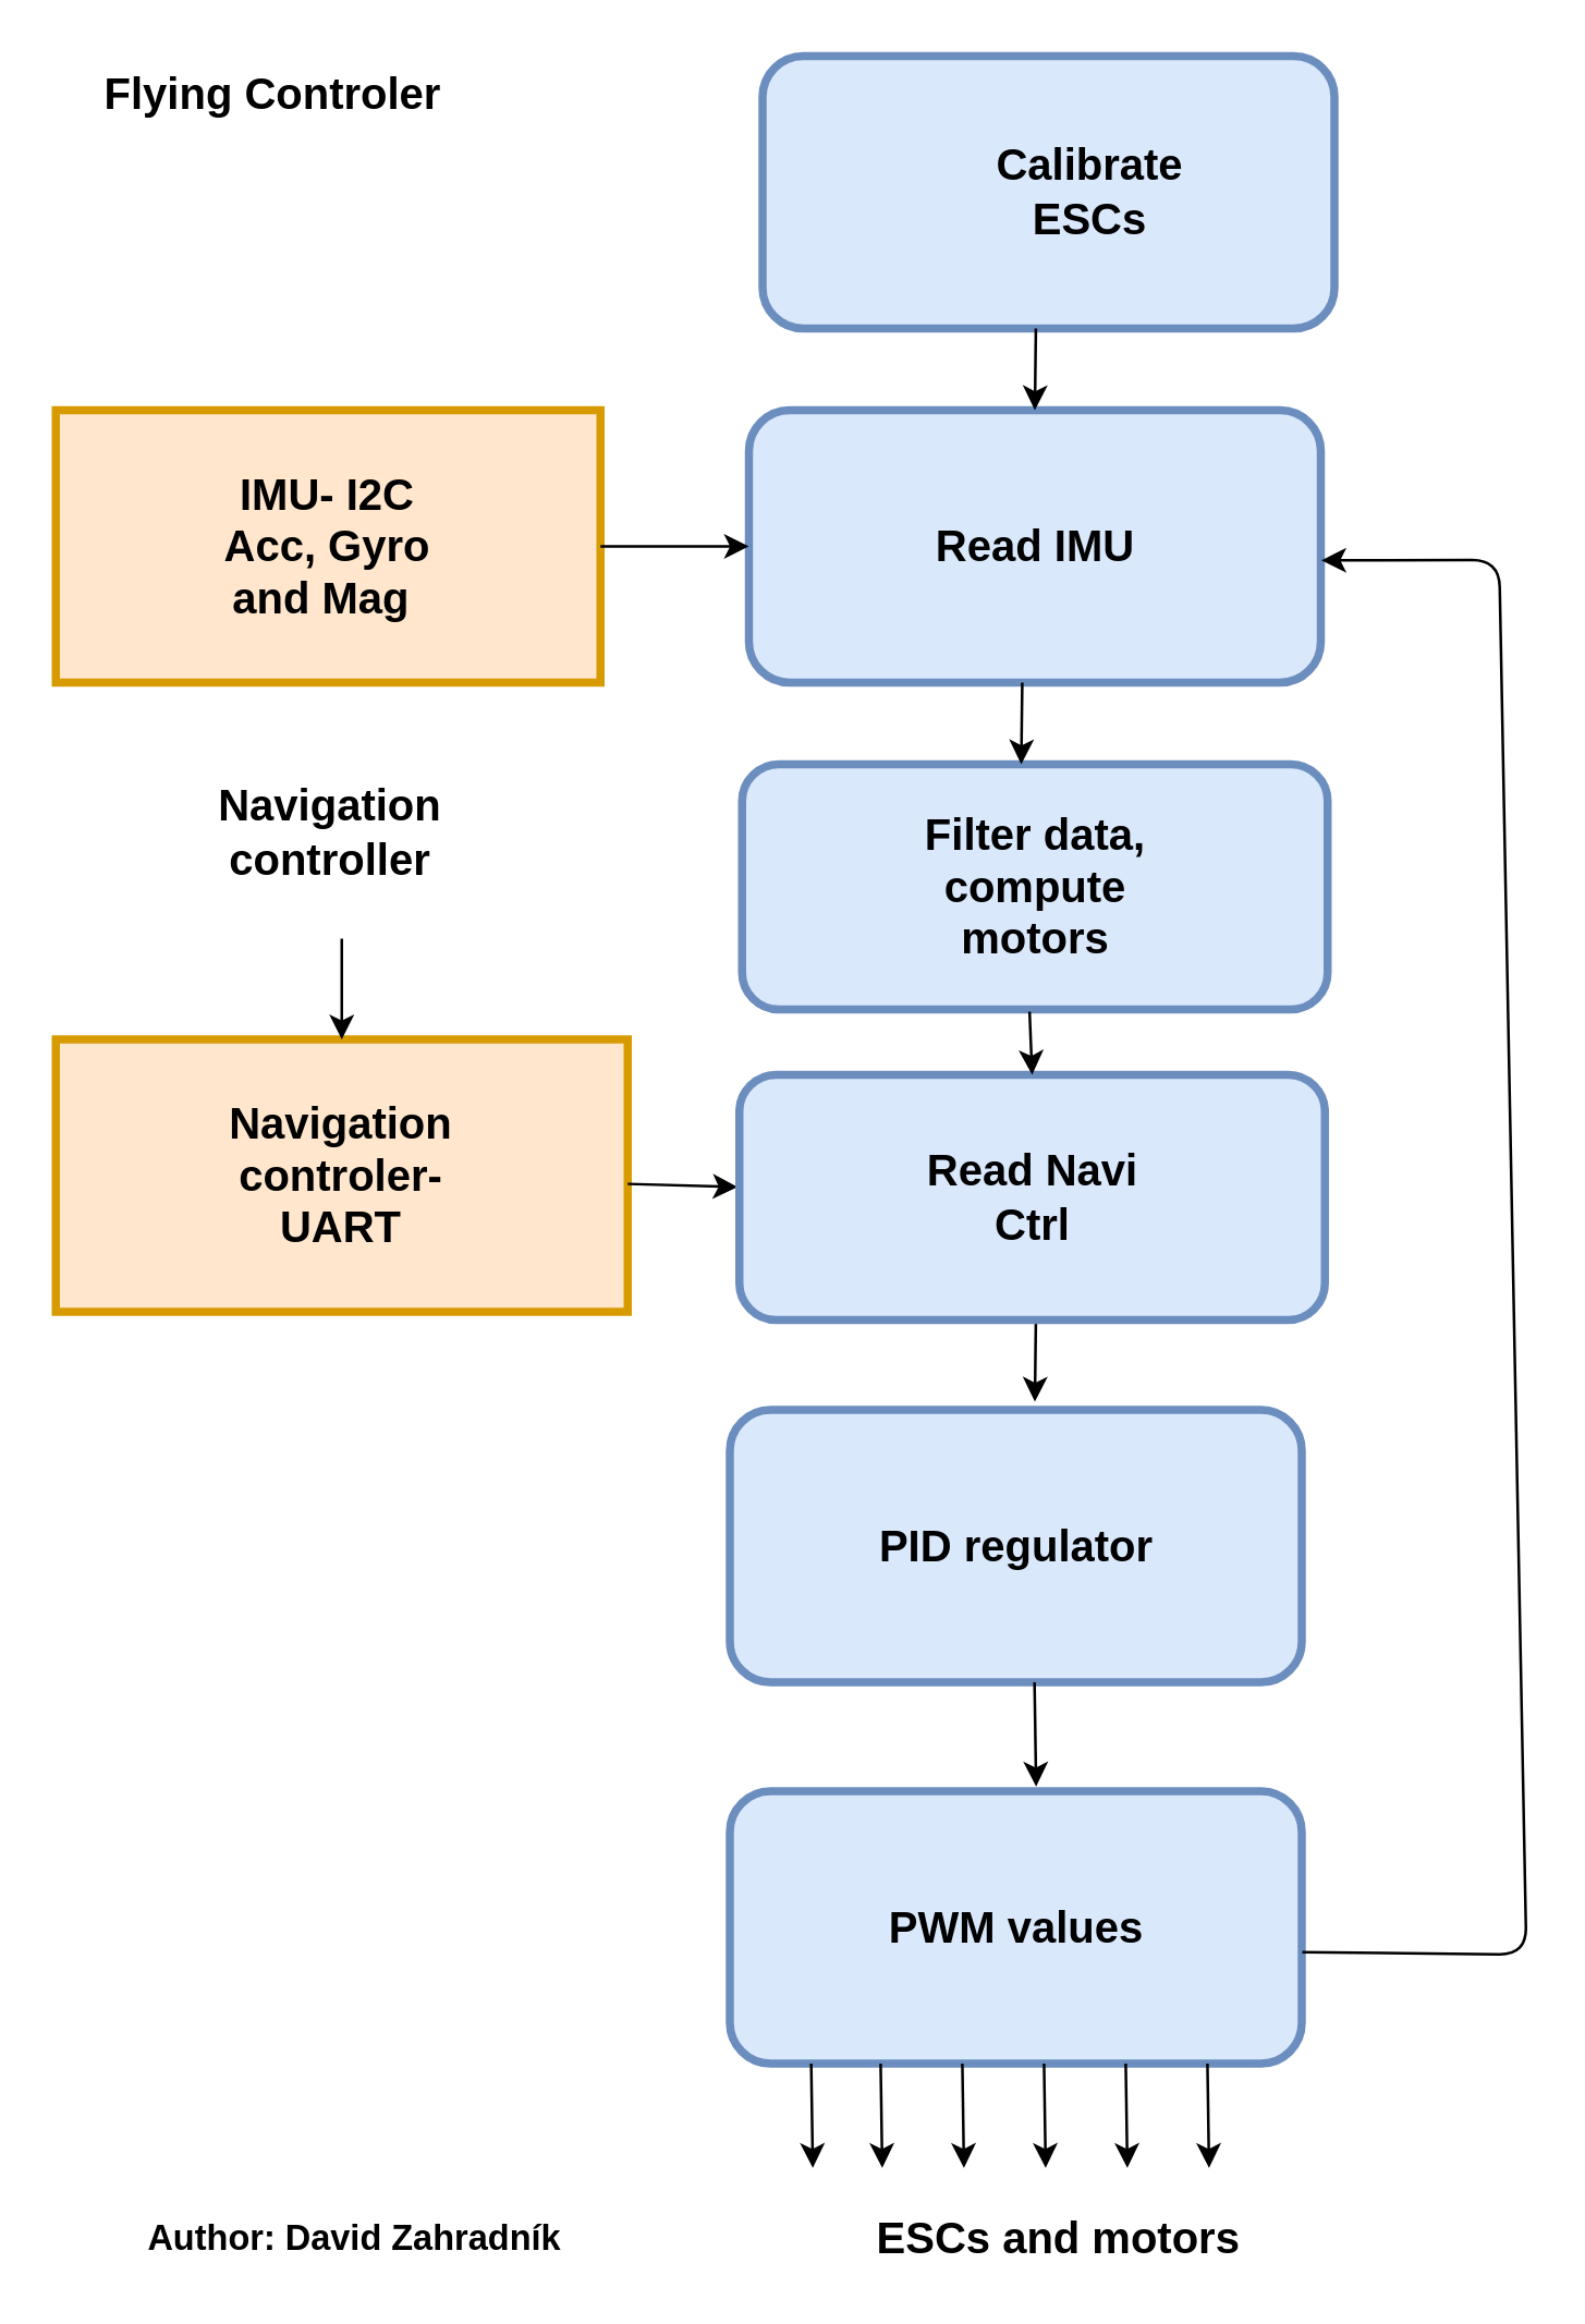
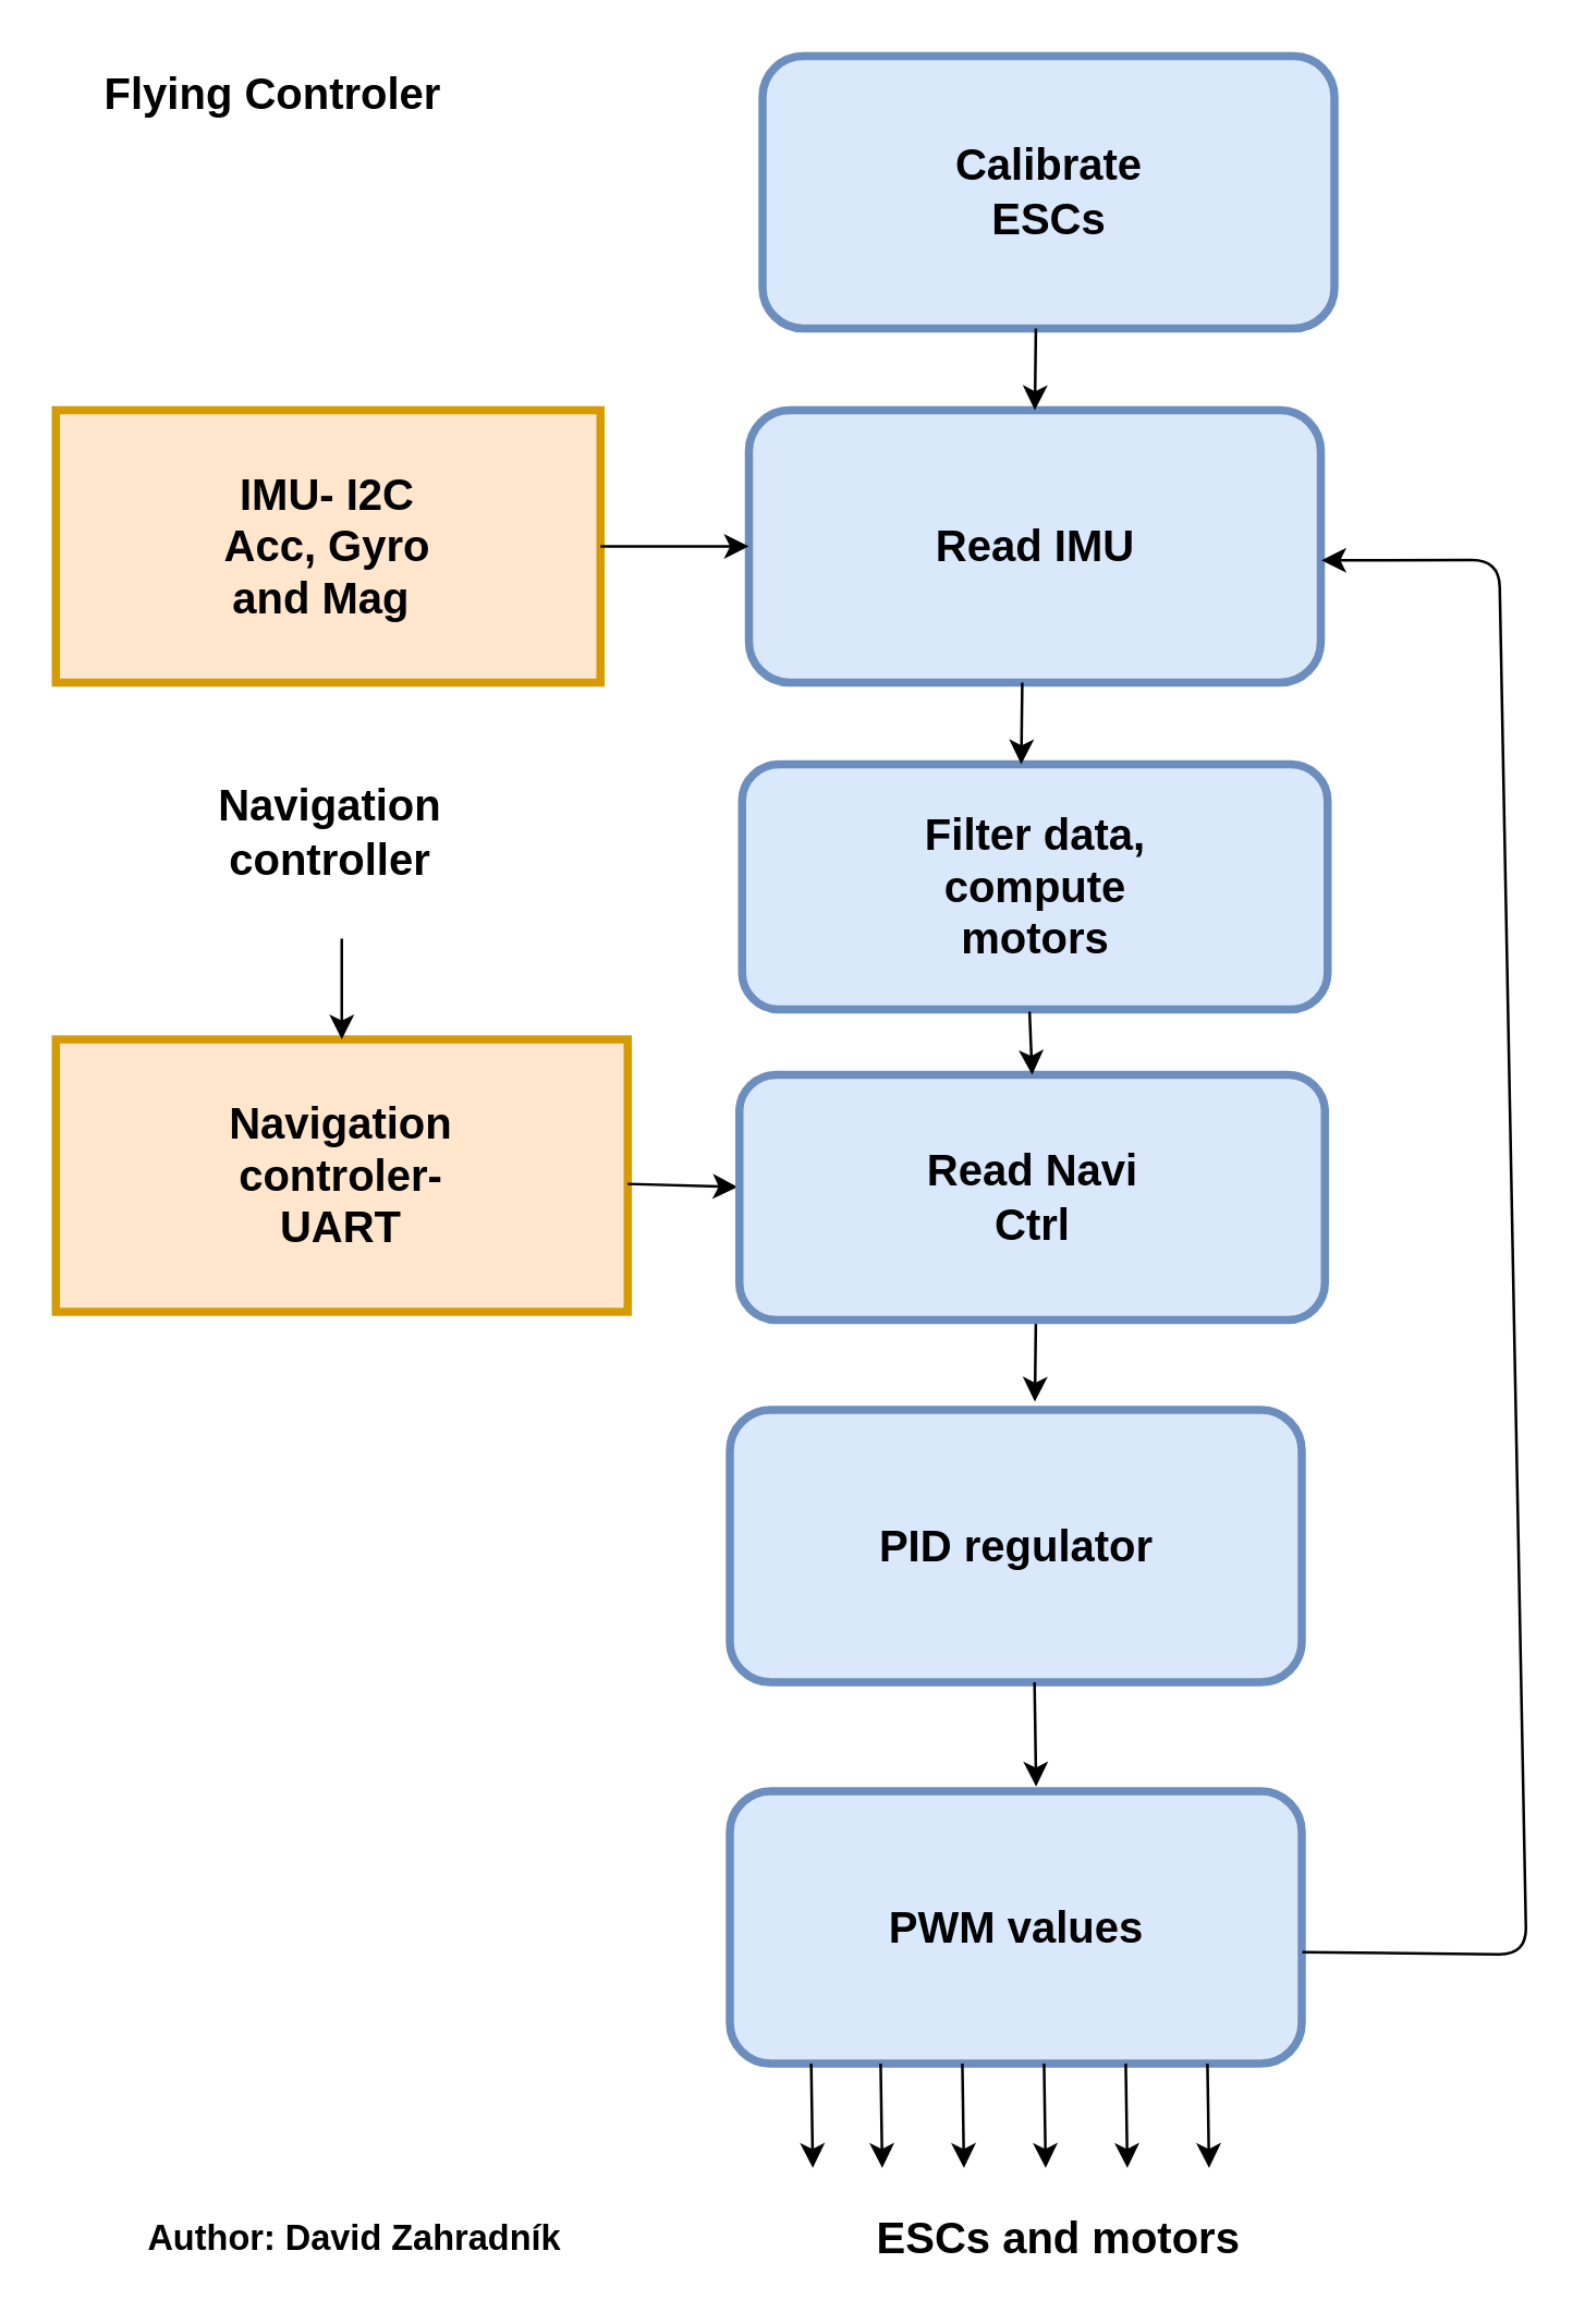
  <mxCell id="0" />
  <mxCell id="1" parent="0" />
  <mxCell id="2" value="Flying Controler" style="text;html=1;strokeColor=none;fillColor=none;align=center;verticalAlign=middle;whiteSpace=wrap;rounded=0;strokeWidth=3;fontSize=16;fontStyle=1" parent="1" vertex="1"><mxGeometry x="20" y="24" width="160" height="20" as="geometry" /></mxCell>
  <mxCell id="3" value="" style="rounded=1;whiteSpace=wrap;html=1;strokeWidth=3;fontSize=16;fillColor=#dae8fc;strokeColor=#6c8ebf;fontStyle=1" parent="1" vertex="1"><mxGeometry x="274.5" y="150" width="210" height="100" as="geometry" /></mxCell>
  <mxCell id="4" value="" style="rounded=0;whiteSpace=wrap;html=1;strokeWidth=3;fontSize=16;fillColor=#ffe6cc;strokeColor=#d79b00;fontStyle=1" parent="1" vertex="1"><mxGeometry x="20" y="381" width="210" height="100" as="geometry" /></mxCell>
  <mxCell id="5" value="&lt;span style=&quot;font-size: 16px;&quot;&gt;Navigation controler-&lt;br style=&quot;font-size: 16px;&quot;&gt;UART&lt;/span&gt;" style="text;html=1;strokeColor=none;fillColor=none;align=center;verticalAlign=middle;whiteSpace=wrap;rounded=0;fontSize=16;fontStyle=1" parent="1" vertex="1"><mxGeometry x="70" y="421" width="110" height="20" as="geometry" /></mxCell>
  <mxCell id="6" value="" style="rounded=0;whiteSpace=wrap;html=1;strokeWidth=3;fontSize=16;fillColor=#ffe6cc;strokeColor=#d79b00;fontStyle=1" parent="1" vertex="1"><mxGeometry x="20" y="150" width="200" height="100" as="geometry" /></mxCell>
  <mxCell id="7" value="&lt;span style=&quot;font-size: 16px;&quot;&gt;IMU- I2C&lt;/span&gt;&lt;br style=&quot;font-size: 16px;&quot;&gt;Acc, Gyro and Mag&amp;nbsp;&lt;br style=&quot;font-size: 16px;&quot;&gt;" style="text;html=1;strokeColor=none;fillColor=none;align=center;verticalAlign=middle;whiteSpace=wrap;rounded=0;fontSize=16;fontStyle=1" parent="1" vertex="1"><mxGeometry x="64.5" y="190" width="110" height="20" as="geometry" /></mxCell>
  <mxCell id="8" value="&lt;span style=&quot;font-size: 16px;&quot;&gt;Read IMU&lt;/span&gt;&lt;br style=&quot;font-size: 16px;&quot;&gt;" style="text;html=1;strokeColor=none;fillColor=none;align=center;verticalAlign=middle;whiteSpace=wrap;rounded=0;fontSize=16;fontStyle=1" parent="1" vertex="1"><mxGeometry x="324.5" y="190" width="110" height="20" as="geometry" /></mxCell>
  <mxCell id="9" value="" style="rounded=1;whiteSpace=wrap;html=1;strokeWidth=3;fontSize=16;fillColor=#dae8fc;strokeColor=#6c8ebf;fontStyle=1" parent="1" vertex="1"><mxGeometry x="272" y="280" width="215" height="90" as="geometry" /></mxCell>
  <mxCell id="10" value="&lt;span style=&quot;font-size: 16px;&quot;&gt;Filter data,&lt;br style=&quot;font-size: 16px;&quot;&gt;compute motors&lt;br style=&quot;font-size: 16px;&quot;&gt;&lt;/span&gt;" style="text;html=1;strokeColor=none;fillColor=none;align=center;verticalAlign=middle;whiteSpace=wrap;rounded=0;fontSize=16;fontStyle=1" parent="1" vertex="1"><mxGeometry x="324.5" y="315" width="110" height="20" as="geometry" /></mxCell>
  <mxCell id="11" value="&lt;span style=&quot;font-size: 16px;&quot;&gt;PID regulator&lt;/span&gt;" style="rounded=1;whiteSpace=wrap;html=1;strokeWidth=3;fontSize=16;fillColor=#dae8fc;strokeColor=#6c8ebf;fontStyle=1" parent="1" vertex="1"><mxGeometry x="267.5" y="517" width="210" height="100" as="geometry" /></mxCell>
  <mxCell id="12" value="&lt;span style=&quot;font-size: 16px;&quot;&gt;PWM values&lt;/span&gt;" style="rounded=1;whiteSpace=wrap;html=1;strokeWidth=3;fontSize=16;fillColor=#dae8fc;strokeColor=#6c8ebf;fontStyle=1" parent="1" vertex="1"><mxGeometry x="267.5" y="657" width="210" height="100" as="geometry" /></mxCell>
  <mxCell id="13" value="" style="endArrow=classic;html=1;fontSize=16;entryX=-0.003;entryY=0.458;entryDx=0;entryDy=0;fontStyle=1;entryPerimeter=0;" parent="1" source="4" target="30" edge="1"><mxGeometry width="50" height="50" relative="1" as="geometry"><mxPoint x="509" y="441.271" as="sourcePoint" /><mxPoint x="446" y="450.5" as="targetPoint" /><Array as="points" /></mxGeometry></mxCell>
  <mxCell id="14" value="" style="endArrow=classic;html=1;fontSize=16;entryX=0.5;entryY=0;entryDx=0;entryDy=0;fontStyle=1" parent="1" target="4" edge="1"><mxGeometry width="50" height="50" relative="1" as="geometry"><mxPoint x="125" y="344" as="sourcePoint" /><mxPoint x="124.209" y="374.279" as="targetPoint" /></mxGeometry></mxCell>
  <mxCell id="15" value="" style="endArrow=classic;html=1;fontSize=16;fontStyle=1" parent="1" edge="1"><mxGeometry width="50" height="50" relative="1" as="geometry"><mxPoint x="374.87" y="250" as="sourcePoint" /><mxPoint x="374.5" y="280" as="targetPoint" /></mxGeometry></mxCell>
  <mxCell id="16" value="" style="endArrow=classic;html=1;fontSize=16;fontStyle=1" parent="1" edge="1"><mxGeometry width="50" height="50" relative="1" as="geometry"><mxPoint x="379.87" y="484" as="sourcePoint" /><mxPoint x="379.5" y="514" as="targetPoint" /></mxGeometry></mxCell>
  <mxCell id="17" value="" style="endArrow=classic;html=1;fontSize=16;entryX=0.48;entryY=-0.017;entryDx=0;entryDy=0;entryPerimeter=0;fontStyle=1" parent="1" edge="1"><mxGeometry width="50" height="50" relative="1" as="geometry"><mxPoint x="379.37" y="617" as="sourcePoint" /><mxPoint x="379.952" y="655.286" as="targetPoint" /></mxGeometry></mxCell>
  <mxCell id="18" value="" style="endArrow=classic;html=1;fontSize=16;entryX=0.48;entryY=-0.017;entryDx=0;entryDy=0;entryPerimeter=0;fontStyle=1" parent="1" edge="1"><mxGeometry width="50" height="50" relative="1" as="geometry"><mxPoint x="352.87" y="757" as="sourcePoint" /><mxPoint x="353.452" y="795.286" as="targetPoint" /></mxGeometry></mxCell>
  <mxCell id="19" value="" style="endArrow=classic;html=1;fontSize=16;entryX=0.48;entryY=-0.017;entryDx=0;entryDy=0;entryPerimeter=0;fontStyle=1" parent="1" edge="1"><mxGeometry width="50" height="50" relative="1" as="geometry"><mxPoint x="382.87" y="757" as="sourcePoint" /><mxPoint x="383.452" y="795.286" as="targetPoint" /></mxGeometry></mxCell>
  <mxCell id="20" value="" style="endArrow=classic;html=1;fontSize=16;entryX=0.48;entryY=-0.017;entryDx=0;entryDy=0;entryPerimeter=0;fontStyle=1" parent="1" edge="1"><mxGeometry width="50" height="50" relative="1" as="geometry"><mxPoint x="322.87" y="757" as="sourcePoint" /><mxPoint x="323.452" y="795.286" as="targetPoint" /></mxGeometry></mxCell>
  <mxCell id="21" value="" style="endArrow=classic;html=1;fontSize=16;entryX=0.48;entryY=-0.017;entryDx=0;entryDy=0;entryPerimeter=0;fontStyle=1" parent="1" edge="1"><mxGeometry width="50" height="50" relative="1" as="geometry"><mxPoint x="412.87" y="757" as="sourcePoint" /><mxPoint x="413.452" y="795.286" as="targetPoint" /></mxGeometry></mxCell>
  <mxCell id="22" value="" style="endArrow=classic;html=1;fontSize=16;entryX=0.48;entryY=-0.017;entryDx=0;entryDy=0;entryPerimeter=0;fontStyle=1" parent="1" edge="1"><mxGeometry width="50" height="50" relative="1" as="geometry"><mxPoint x="297.37" y="757" as="sourcePoint" /><mxPoint x="297.952" y="795.286" as="targetPoint" /></mxGeometry></mxCell>
  <mxCell id="23" value="" style="endArrow=classic;html=1;fontSize=16;entryX=0.48;entryY=-0.017;entryDx=0;entryDy=0;entryPerimeter=0;fontStyle=1" parent="1" edge="1"><mxGeometry width="50" height="50" relative="1" as="geometry"><mxPoint x="442.87" y="757" as="sourcePoint" /><mxPoint x="443.452" y="795.286" as="targetPoint" /></mxGeometry></mxCell>
  <mxCell id="24" value="" style="endArrow=classic;html=1;fontSize=16;entryX=0;entryY=0.5;entryDx=0;entryDy=0;exitX=1;exitY=0.5;exitDx=0;exitDy=0;fontStyle=1" parent="1" source="6" target="3" edge="1"><mxGeometry width="50" height="50" relative="1" as="geometry"><mxPoint x="384.049" y="130" as="sourcePoint" /><mxPoint x="383.786" y="159.238" as="targetPoint" /></mxGeometry></mxCell>
  <mxCell id="25" value="ESCs and motors" style="text;html=1;strokeColor=none;fillColor=none;align=center;verticalAlign=middle;whiteSpace=wrap;rounded=0;fontSize=16;fontStyle=1" parent="1" vertex="1"><mxGeometry x="270" y="811" width="237" height="20" as="geometry" /></mxCell>
  <mxCell id="26" value="" style="rounded=1;whiteSpace=wrap;html=1;strokeWidth=3;fontSize=16;fillColor=#dae8fc;strokeColor=#6c8ebf;fontStyle=1" parent="1" vertex="1"><mxGeometry x="279.5" y="20" width="210" height="100" as="geometry" /></mxCell>
- <mxCell id="27" value="&lt;span style=&quot;font-size: 16px;&quot;&gt;Calibrate ESCs&lt;/span&gt;&lt;br style=&quot;font-size: 16px;&quot;&gt;" style="text;html=1;strokeColor=none;fillColor=none;align=center;verticalAlign=middle;whiteSpace=wrap;rounded=0;fontSize=16;fontStyle=1" parent="1" vertex="1"><mxGeometry x="344.5" y="60" width="110" height="20" as="geometry" /></mxCell>
+ <mxCell id="27" value="&lt;span style=&quot;font-size: 16px;&quot;&gt;Calibrate ESCs&lt;/span&gt;&lt;br style=&quot;font-size: 16px;&quot;&gt;" style="text;html=1;strokeColor=none;fillColor=none;align=center;verticalAlign=middle;whiteSpace=wrap;rounded=0;fontSize=16;fontStyle=1" parent="1" vertex="1"><mxGeometry x="329.5" y="60" width="110" height="20" as="geometry" /></mxCell>
  <mxCell id="28" value="" style="endArrow=classic;html=1;fontSize=16;fontStyle=1" parent="1" edge="1"><mxGeometry width="50" height="50" relative="1" as="geometry"><mxPoint x="379.87" y="120" as="sourcePoint" /><mxPoint x="379.5" y="150" as="targetPoint" /></mxGeometry></mxCell>
  <mxCell id="29" value="" style="endArrow=classic;html=1;fontSize=16;exitX=1.001;exitY=0.591;exitDx=0;exitDy=0;exitPerimeter=0;entryX=1.001;entryY=0.551;entryDx=0;entryDy=0;entryPerimeter=0;fontStyle=1" parent="1" source="12" target="3" edge="1"><mxGeometry width="50" height="50" relative="1" as="geometry"><mxPoint x="457.87" y="923" as="sourcePoint" /><mxPoint x="740" y="419" as="targetPoint" /><Array as="points"><mxPoint x="560" y="717" /><mxPoint x="550" y="205" /></Array></mxGeometry></mxCell>
  <mxCell id="30" value="" style="rounded=1;whiteSpace=wrap;html=1;strokeWidth=3;fontSize=16;fillColor=#dae8fc;strokeColor=#6c8ebf;fontStyle=1" parent="1" vertex="1"><mxGeometry x="271" y="394" width="215" height="90" as="geometry" /></mxCell>
  <mxCell id="31" value="&lt;span style=&quot;font-size: 16px;&quot;&gt;Read Navi Ctrl&lt;br style=&quot;font-size: 16px;&quot;&gt;&lt;/span&gt;" style="text;html=1;strokeColor=none;fillColor=none;align=center;verticalAlign=middle;whiteSpace=wrap;rounded=0;fontSize=16;fontStyle=1" parent="1" vertex="1"><mxGeometry x="323.5" y="429" width="110" height="20" as="geometry" /></mxCell>
  <mxCell id="32" value="Navigation controller" style="text;html=1;strokeColor=none;fillColor=none;align=center;verticalAlign=middle;whiteSpace=wrap;rounded=0;fontSize=16;fontStyle=1" parent="1" vertex="1"><mxGeometry x="55.5" y="295" width="130" height="20" as="geometry" /></mxCell>
  <mxCell id="33" value="Author: David Zahradník" style="text;html=1;strokeColor=none;fillColor=none;align=center;verticalAlign=middle;whiteSpace=wrap;rounded=0;fontSize=13;fontStyle=1" parent="1" vertex="1"><mxGeometry x="20" y="811" width="220" height="20" as="geometry" /></mxCell>
  <mxCell id="34" value="" style="endArrow=classic;html=1;fontSize=16;exitX=0.491;exitY=1.009;exitDx=0;exitDy=0;exitPerimeter=0;entryX=0.5;entryY=0;entryDx=0;entryDy=0;fontStyle=1" parent="1" source="9" target="30" edge="1"><mxGeometry width="50" height="50" relative="1" as="geometry"><mxPoint x="389.87" y="494" as="sourcePoint" /><mxPoint x="371" y="394" as="targetPoint" /><Array as="points" /></mxGeometry></mxCell>
